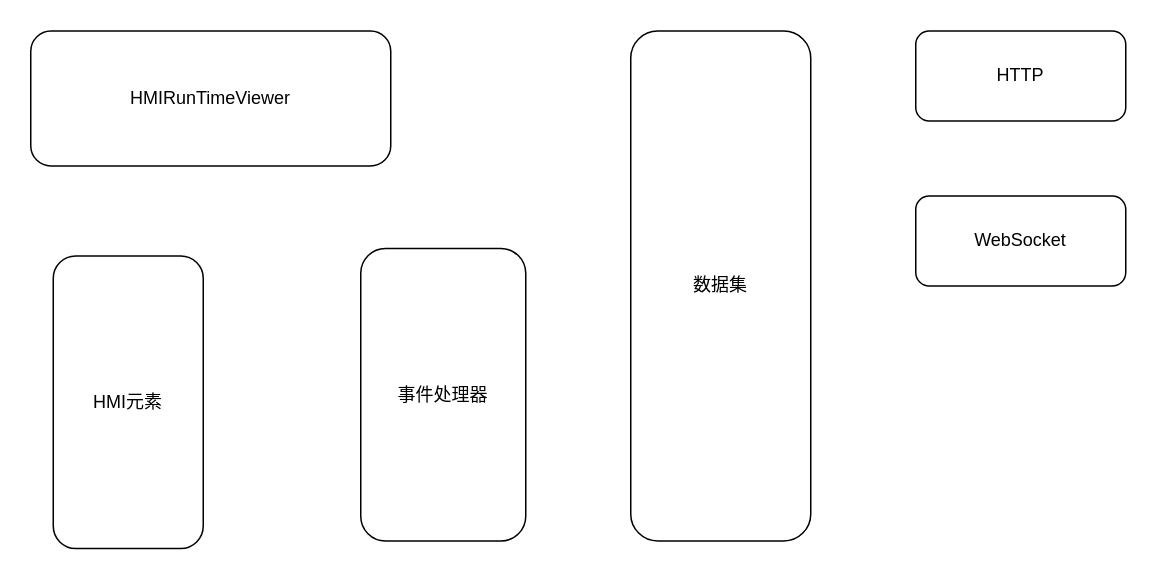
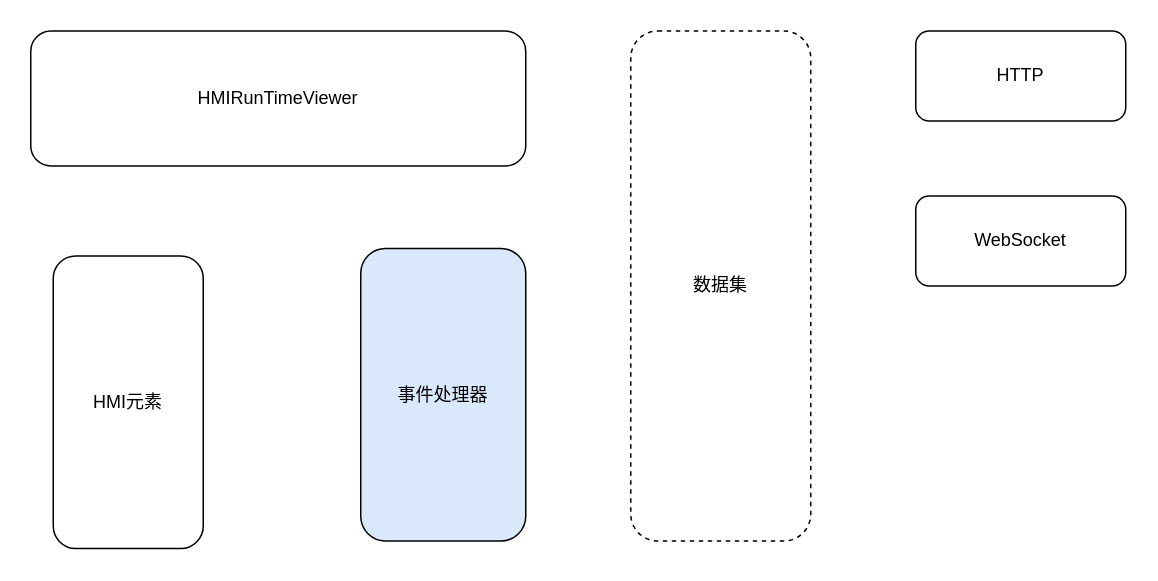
  <mxCell id="0" />
  <mxCell id="1" parent="0" />
- <mxCell id="2" value="HMIRunTimeViewer" style="rounded=1;whiteSpace=wrap;html=1;" vertex="1" parent="1"><mxGeometry x="20" y="20" width="240" height="90" as="geometry" /></mxCell>
+ <mxCell id="2" value="HMIRunTimeViewer" style="rounded=1;whiteSpace=wrap;html=1;" vertex="1" parent="1"><mxGeometry x="20" y="20" width="330" height="90" as="geometry" /></mxCell>
  <mxCell id="3" value="HMI元素" style="rounded=1;whiteSpace=wrap;html=1;" vertex="1" parent="1"><mxGeometry x="35" y="170" width="100" height="195" as="geometry" /></mxCell>
- <mxCell id="4" value="数据集" style="rounded=1;whiteSpace=wrap;html=1;" vertex="1" parent="1"><mxGeometry x="420" y="20" width="120" height="340" as="geometry" /></mxCell>
+ <mxCell id="4" value="数据集" style="rounded=1;whiteSpace=wrap;html=1;dashed=1;" vertex="1" parent="1"><mxGeometry x="420" y="20" width="120" height="340" as="geometry" /></mxCell>
  <mxCell id="5" value="HTTP" style="rounded=1;whiteSpace=wrap;html=1;" vertex="1" parent="1"><mxGeometry x="610" y="20" width="140" height="60" as="geometry" /></mxCell>
- <mxCell id="6" value="事件处理器" style="rounded=1;whiteSpace=wrap;html=1;" vertex="1" parent="1"><mxGeometry x="240" y="165" width="110" height="195" as="geometry" /></mxCell>
+ <mxCell id="6" value="事件处理器" style="rounded=1;whiteSpace=wrap;html=1;fillColor=#dae8fc;" vertex="1" parent="1"><mxGeometry x="240" y="165" width="110" height="195" as="geometry" /></mxCell>
  <mxCell id="7" value="WebSocket" style="rounded=1;whiteSpace=wrap;html=1;" vertex="1" parent="1"><mxGeometry x="610" y="130" width="140" height="60" as="geometry" /></mxCell>
